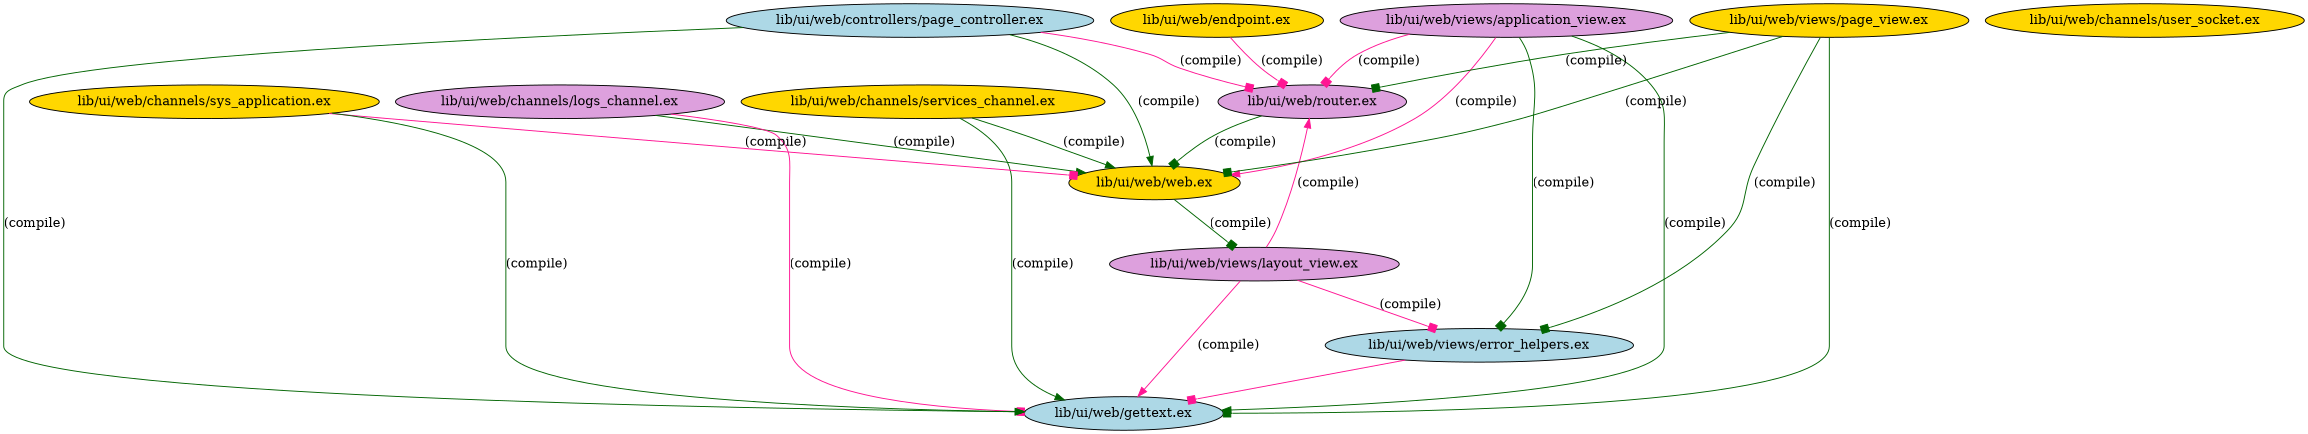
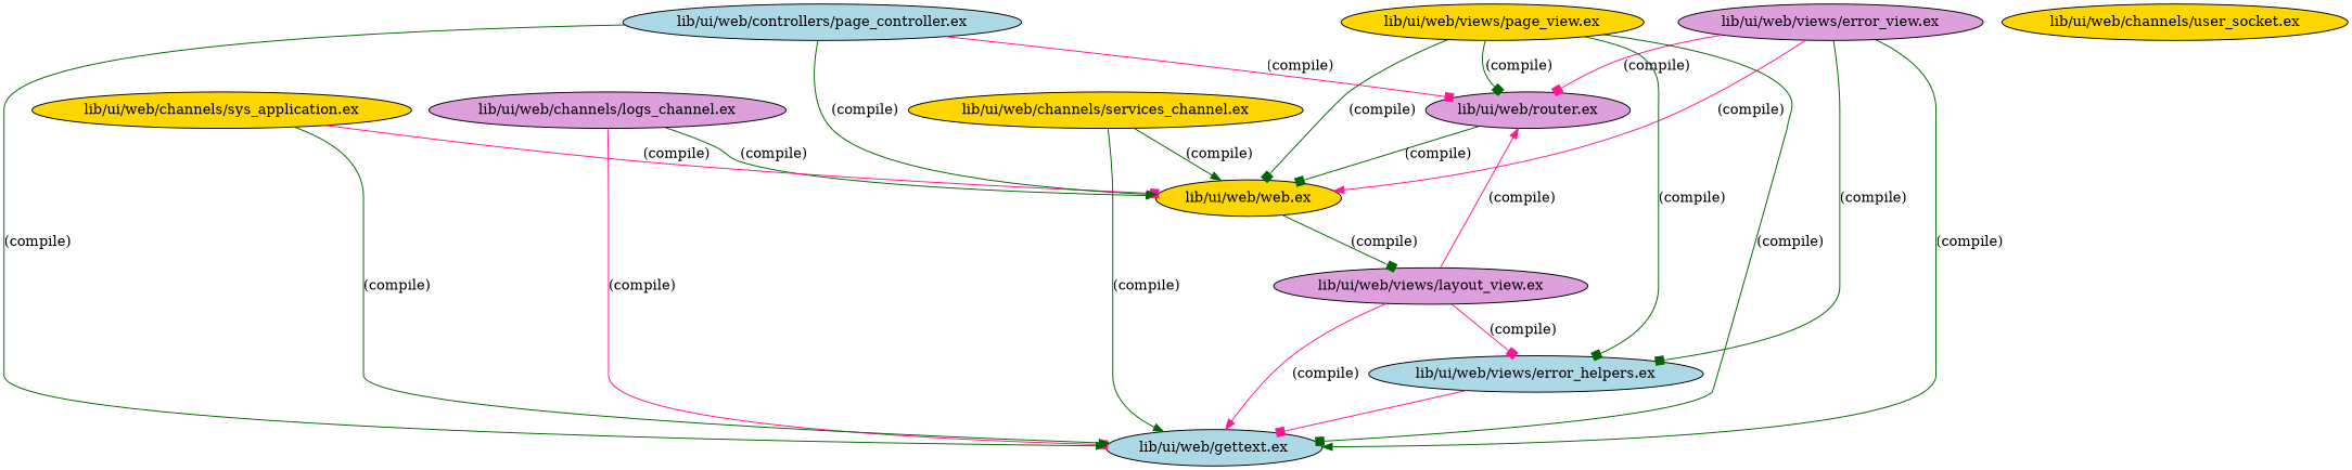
  digraph {
    node [fillcolor=gold style=filled]
    edge [arrowhead=box color=darkgreen]
-   "lib/ui/web/endpoint.ex"
    "lib/ui/web/router.ex" [fillcolor=plum]
    "lib/ui/web/web.ex"
    "lib/ui/web/views/layout_view.ex" [fillcolor=plum]
    "lib/ui/web/channels/logs_channel.ex" [fillcolor=plum]
    "lib/ui/web/gettext.ex" [fillcolor=lightblue]
    "lib/ui/web/channels/services_channel.ex"
    n8 [label="lib/ui/web/channels/sys_application.ex"]
    "lib/ui/web/channels/user_socket.ex"
    "lib/ui/web/controllers/page_controller.ex" [fillcolor=lightblue]
    "lib/ui/web/views/error_helpers.ex" [fillcolor=lightblue]
-   "lib/ui/web/views/error_view.ex" [fillcolor=plum label="lib/ui/web/views/application_view.ex"]
+   "lib/ui/web/views/error_view.ex" [fillcolor=plum]
    "lib/ui/web/views/page_view.ex"
-   "lib/ui/web/endpoint.ex" -> "lib/ui/web/router.ex" [color=deeppink label="(compile)"]
    "lib/ui/web/router.ex" -> "lib/ui/web/web.ex" [label="(compile)"]
    "lib/ui/web/web.ex" -> "lib/ui/web/views/layout_view.ex" [label="(compile)"]
    "lib/ui/web/views/layout_view.ex" -> "lib/ui/web/router.ex" [arrowhead=normal color=deeppink label="(compile)"]
    "lib/ui/web/views/layout_view.ex" -> "lib/ui/web/gettext.ex" [arrowhead=normal color=deeppink label="(compile)"]
    "lib/ui/web/views/layout_view.ex" -> "lib/ui/web/views/error_helpers.ex" [color=deeppink label="(compile)"]
    "lib/ui/web/channels/logs_channel.ex" -> "lib/ui/web/web.ex" [arrowhead=normal label="(compile)"]
    "lib/ui/web/channels/logs_channel.ex" -> "lib/ui/web/gettext.ex" [color=deeppink label="(compile)"]
    "lib/ui/web/channels/services_channel.ex" -> "lib/ui/web/web.ex" [arrowhead=normal label="(compile)"]
    "lib/ui/web/channels/services_channel.ex" -> "lib/ui/web/gettext.ex" [arrowhead=normal label="(compile)"]
    n8 -> "lib/ui/web/web.ex" [color=deeppink label="(compile)"]
    n8 -> "lib/ui/web/gettext.ex" [arrowhead=normal label="(compile)"]
    "lib/ui/web/controllers/page_controller.ex" -> "lib/ui/web/router.ex" [color=deeppink label="(compile)"]
    "lib/ui/web/controllers/page_controller.ex" -> "lib/ui/web/web.ex" [arrowhead=normal label="(compile)"]
    "lib/ui/web/controllers/page_controller.ex" -> "lib/ui/web/gettext.ex" [arrowhead=normal label="(compile)"]
    "lib/ui/web/views/error_helpers.ex" -> "lib/ui/web/gettext.ex" [color=deeppink]
    "lib/ui/web/views/error_view.ex" -> "lib/ui/web/router.ex" [color=deeppink label="(compile)"]
    "lib/ui/web/views/error_view.ex" -> "lib/ui/web/web.ex" [arrowhead=normal color=deeppink label="(compile)"]
    "lib/ui/web/views/error_view.ex" -> "lib/ui/web/gettext.ex" [arrowhead=normal label="(compile)"]
    "lib/ui/web/views/error_view.ex" -> "lib/ui/web/views/error_helpers.ex" [label="(compile)"]
    "lib/ui/web/views/page_view.ex" -> "lib/ui/web/router.ex" [label="(compile)"]
    "lib/ui/web/views/page_view.ex" -> "lib/ui/web/web.ex" [label="(compile)"]
    "lib/ui/web/views/page_view.ex" -> "lib/ui/web/gettext.ex" [label="(compile)"]
    "lib/ui/web/views/page_view.ex" -> "lib/ui/web/views/error_helpers.ex" [label="(compile)"]
  }
